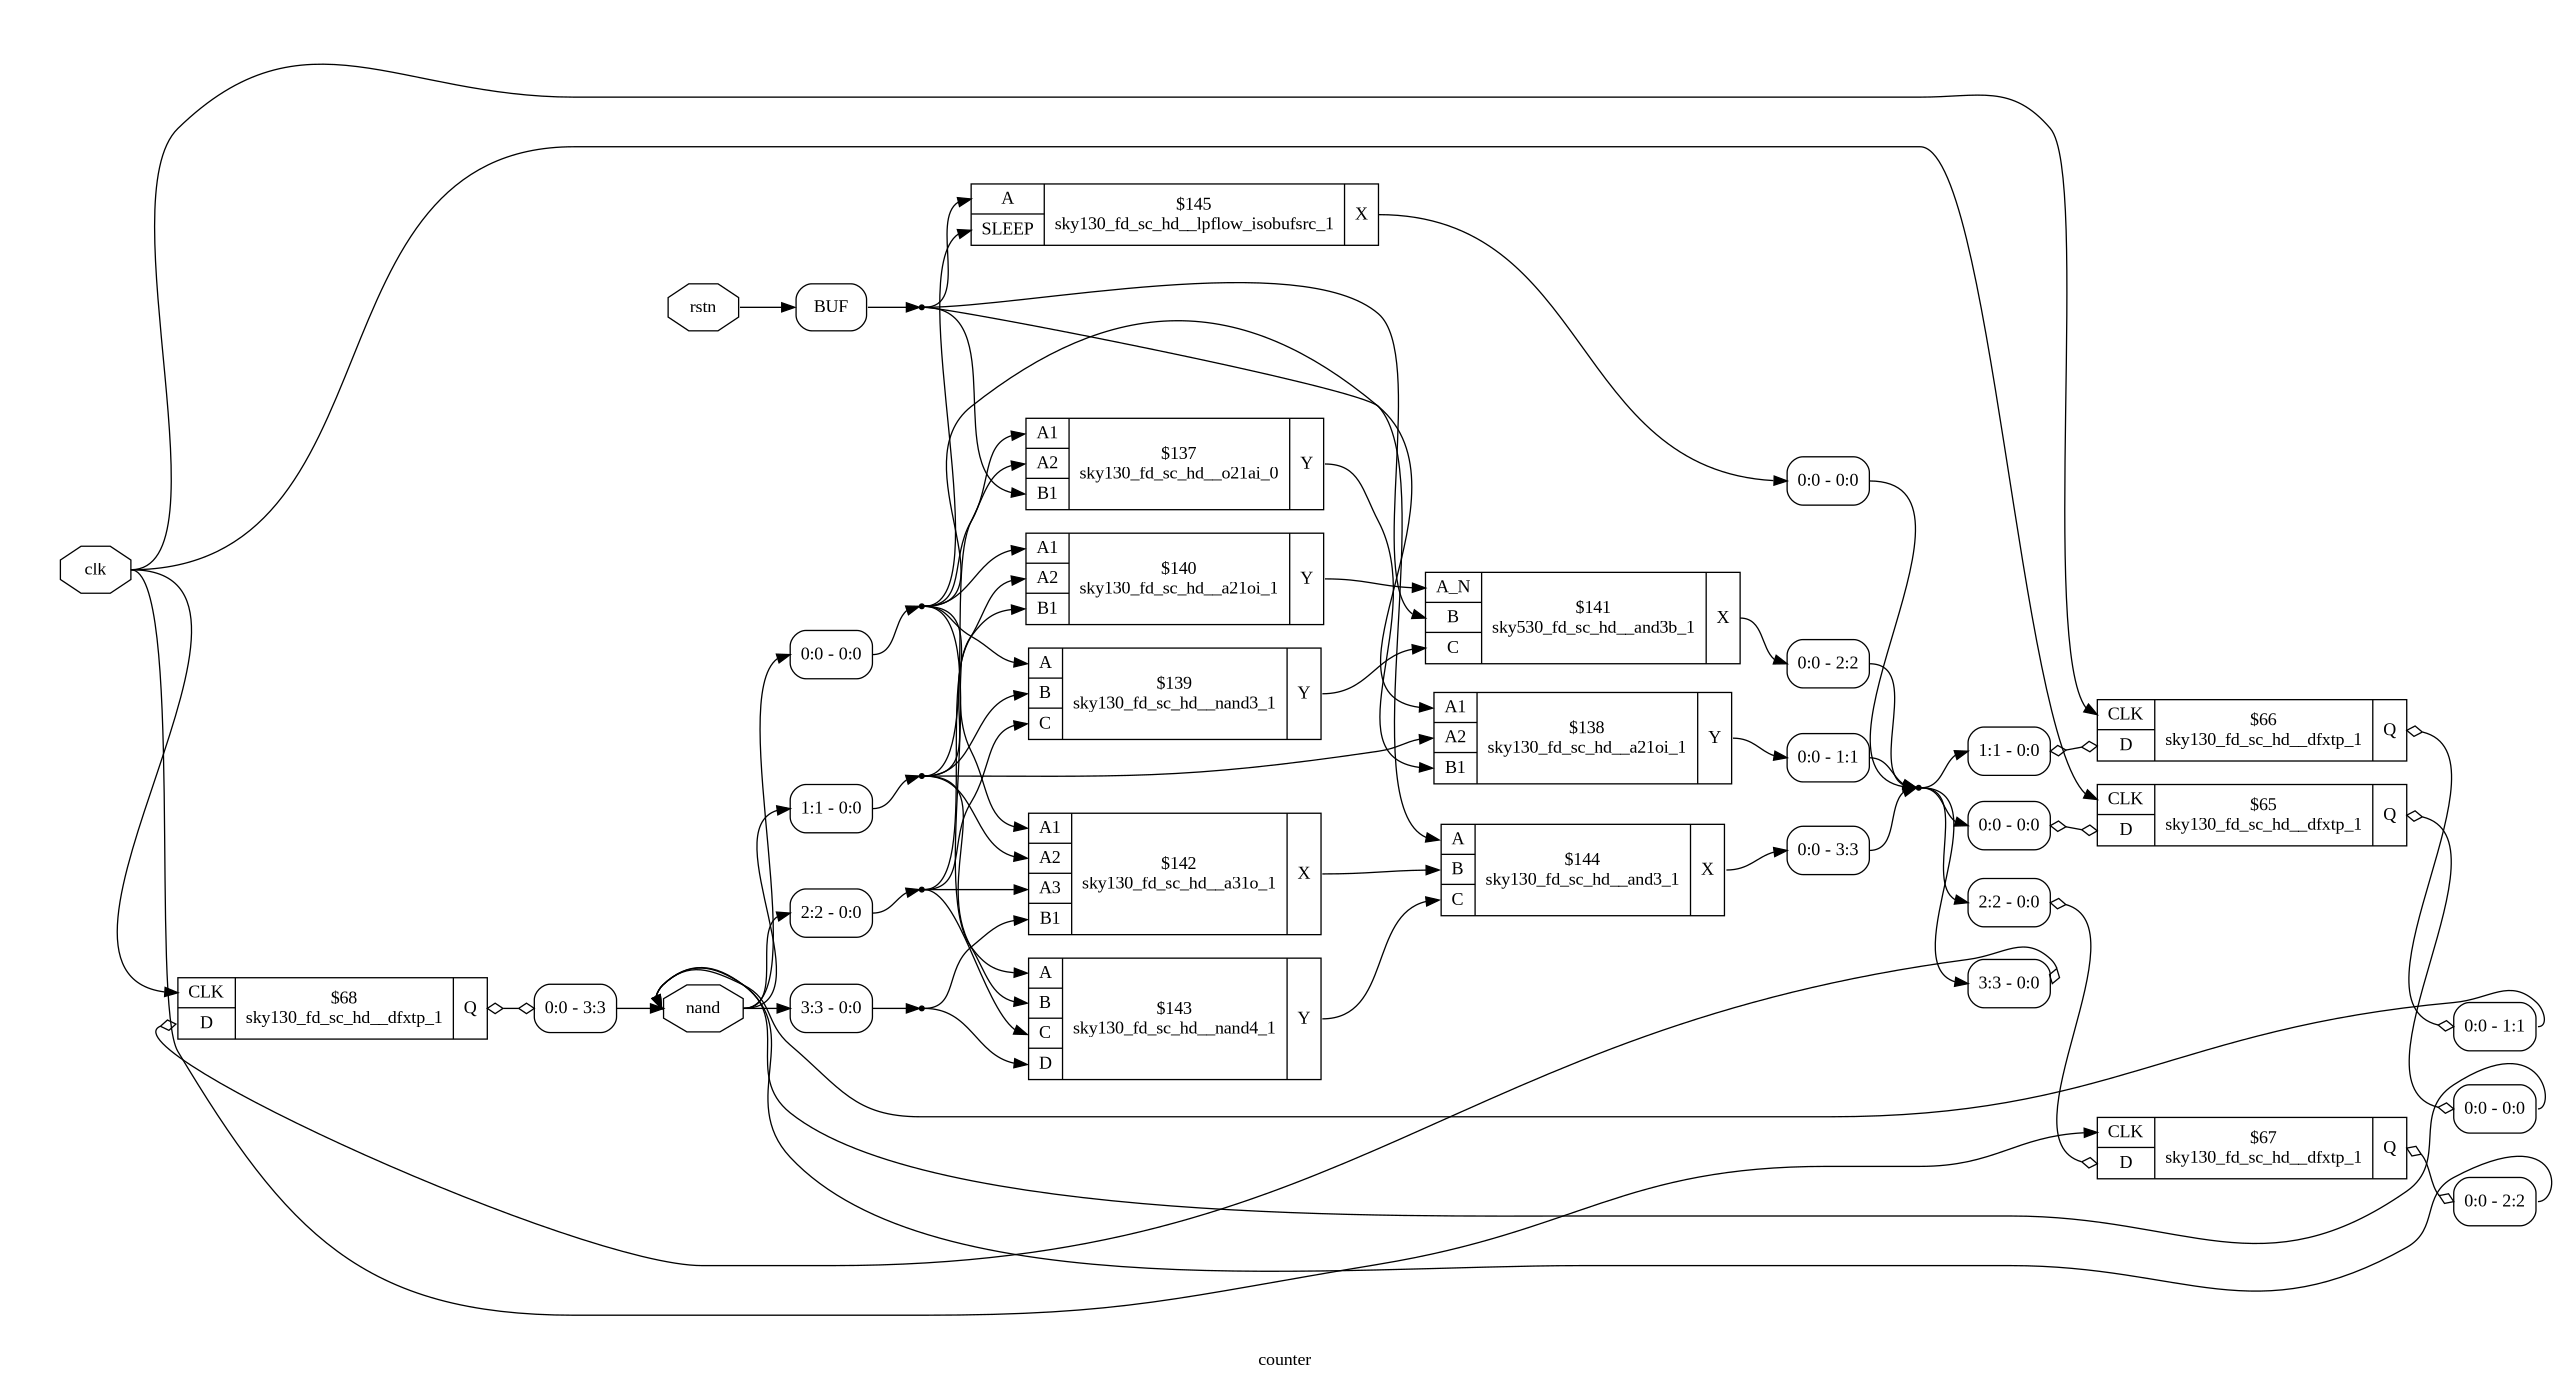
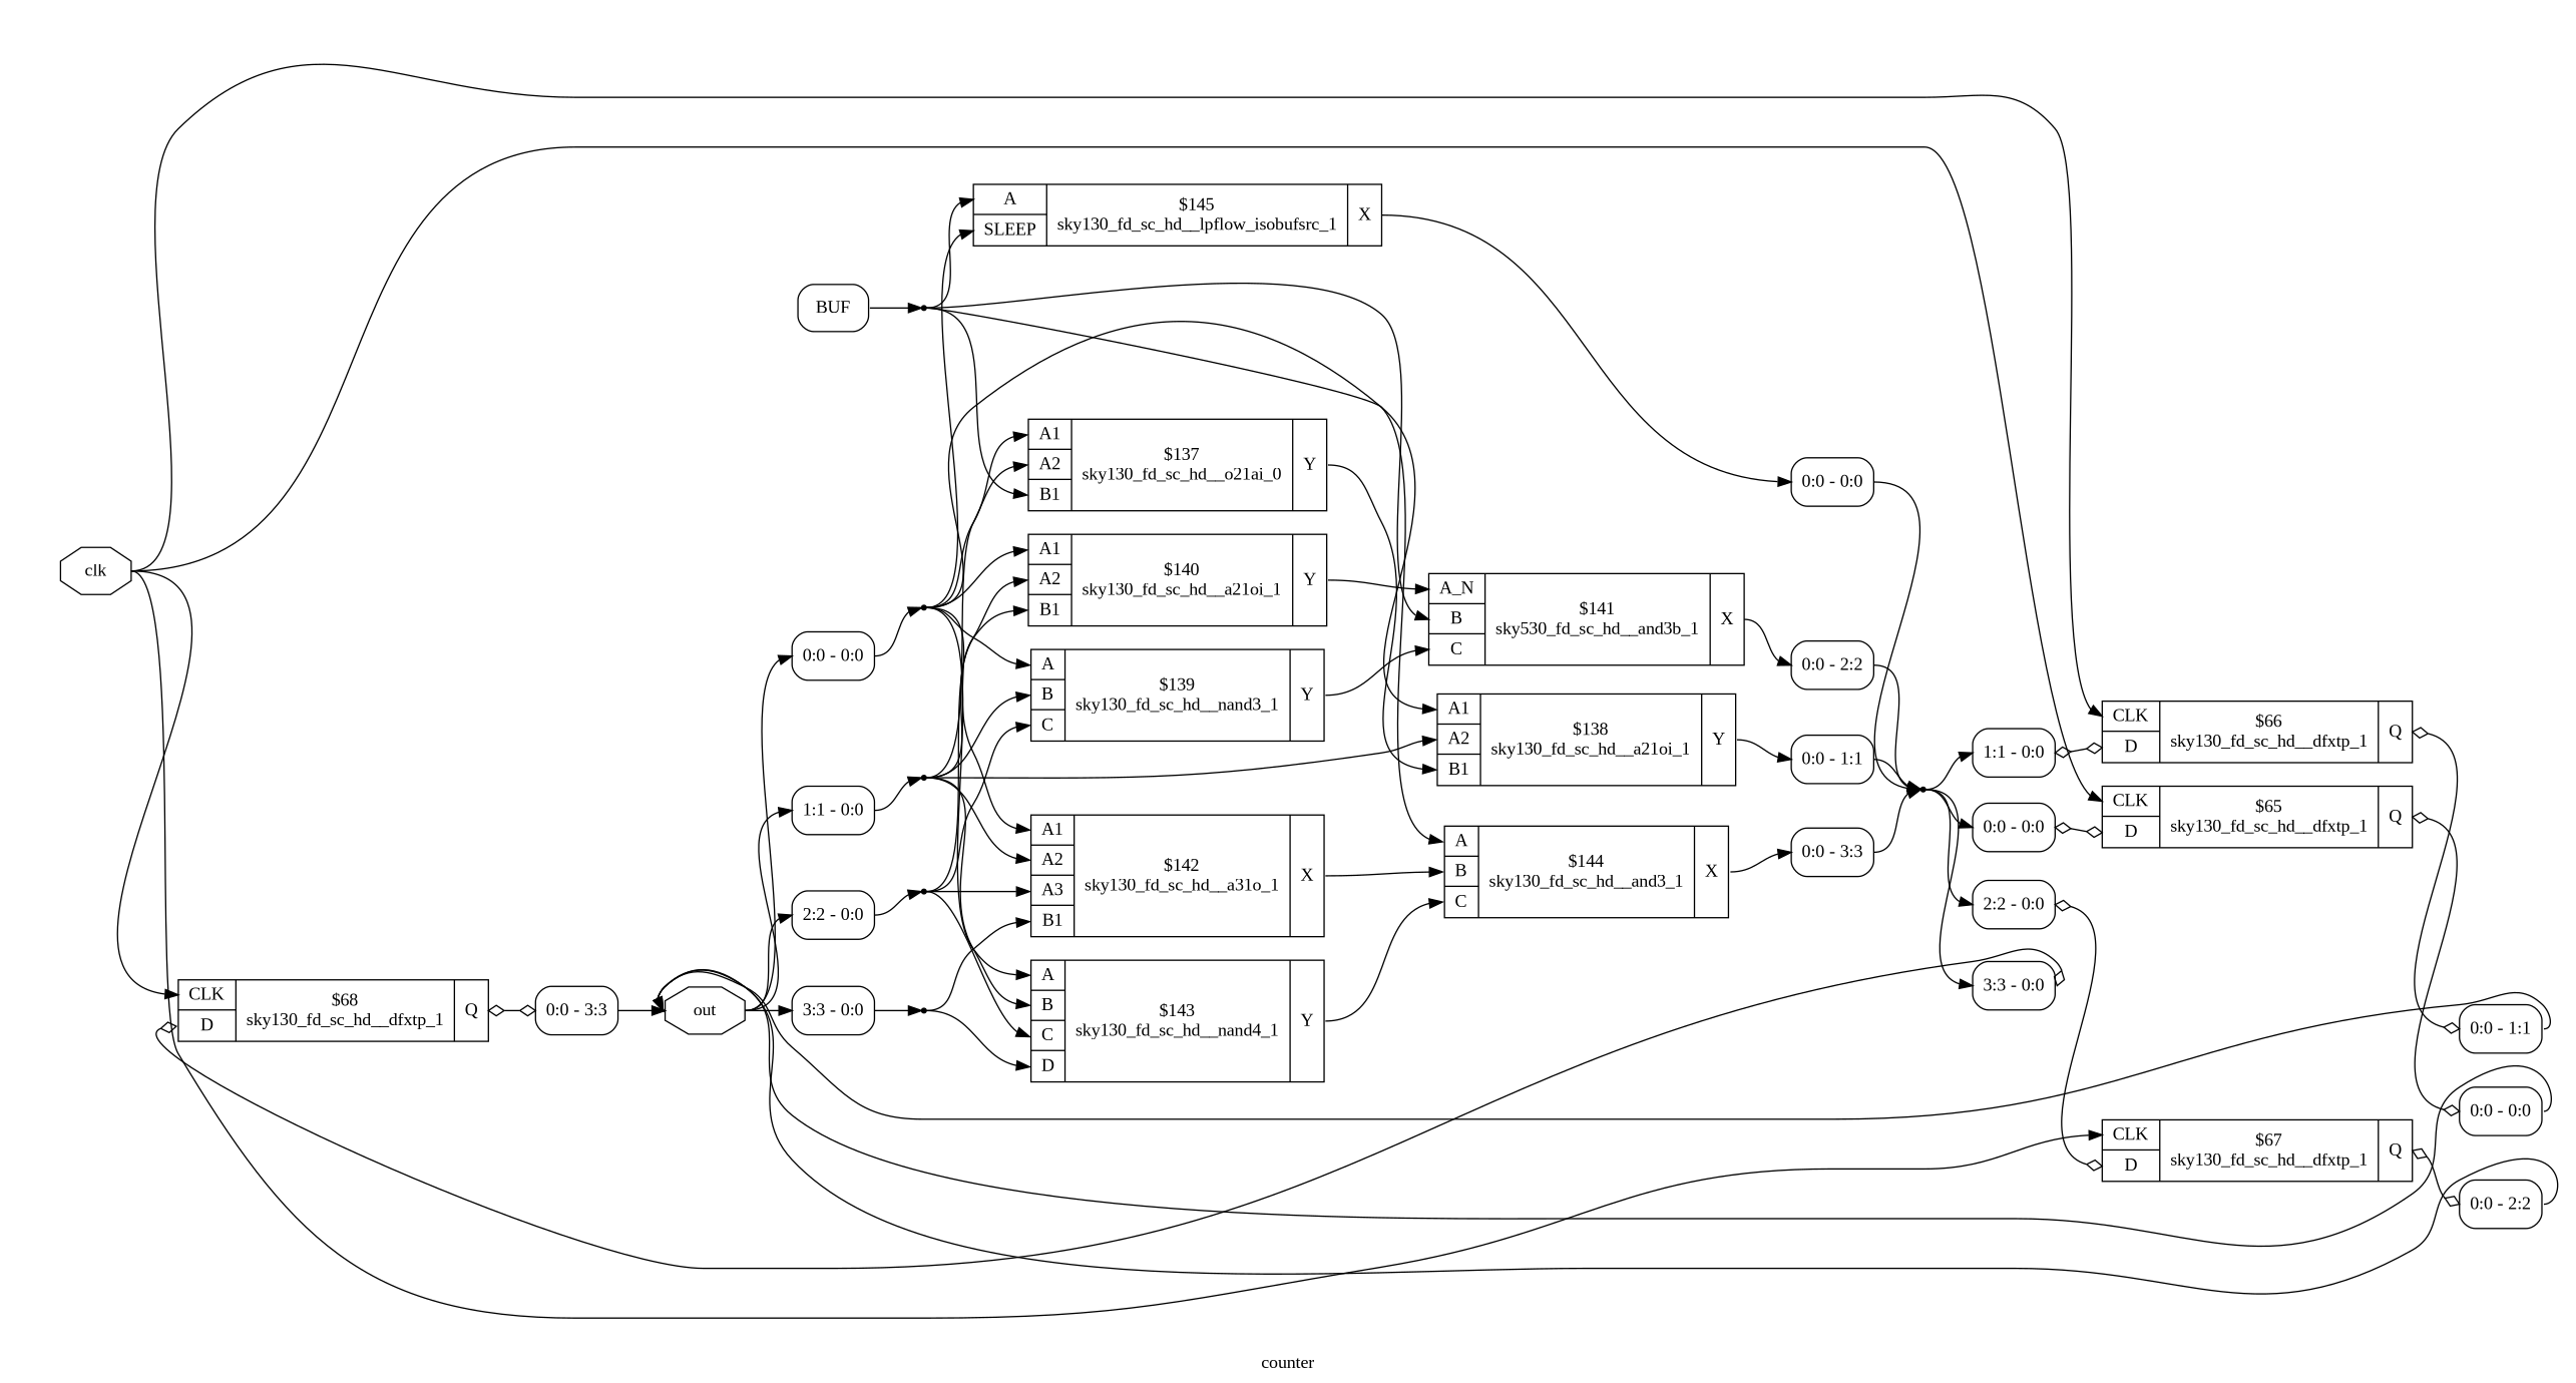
  digraph {
    fontname="Liberation Serif"
    label=counter
    rankdir=LR
    remincross=true
    node [fontname="Liberation Serif" shape=record]
    edge [color=black fontname="Liberation Serif" headport=w tailport=e]
    n24 [color=black fontcolor=black label=clk shape=octagon]
    c50 [label="{{<p48> CLK|<p43> D}|$68\nsky130_fd_sc_hd__dfxtp_1|{<p49> Q}}"]
    c51 [label="{{<p48> CLK|<p43> D}|$65\nsky130_fd_sc_hd__dfxtp_1|{<p49> Q}}"]
    c52 [label="{{<p48> CLK|<p43> D}|$66\nsky130_fd_sc_hd__dfxtp_1|{<p49> Q}}"]
    c53 [label="{{<p48> CLK|<p43> D}|$67\nsky130_fd_sc_hd__dfxtp_1|{<p49> Q}}"]
    x0 [label="<s0> 0:0 - 3:3 " style=rounded]
    x2 [label="<s0> 0:0 - 0:0 " style=rounded]
    x4 [label="<s0> 0:0 - 1:1 " style=rounded]
    x6 [label="<s0> 0:0 - 2:2 " style=rounded]
-   n25 [color=black fontcolor=black label=nand shape=octagon]
+   n25 [color=black fontcolor=black label=out shape=octagon]
    x9 [label="<s0> 0:0 - 0:0 " style=rounded]
    x10 [label="<s0> 1:1 - 0:0 " style=rounded]
    x12 [label="<s0> 2:2 - 0:0 " style=rounded]
    x14 [label="<s0> 3:3 - 0:0 " style=rounded]
    n3 [shape=point]
    n4 [shape=point]
    n5 [shape=point]
    n6 [shape=point]
-   n26 [color=black fontcolor=black label=rstn shape=octagon]
    x8 [label=BUF shape=box style=rounded]
    n2 [shape=point]
    c31 [label="{{<p27> A1|<p28> A2|<p29> B1}|$137\nsky130_fd_sc_hd__o21ai_0|{<p30> Y}}"]
    c32 [label="{{<p27> A1|<p28> A2|<p29> B1}|$138\nsky130_fd_sc_hd__a21oi_1|{<p30> Y}}"]
    x11 [label="<s0> 0:0 - 1:1 " style=rounded]
    n16 [shape=point]
    c36 [label="{{<p33> A|<p34> B|<p35> C}|$139\nsky130_fd_sc_hd__nand3_1|{<p30> Y}}"]
    c40 [label="{{<p38> A_N|<p34> B|<p35> C}|$141\nsky530_fd_sc_hd__and3b_1|{<p39> X}}"]
    x13 [label="<s0> 0:0 - 2:2 " style=rounded]
    c37 [label="{{<p27> A1|<p28> A2|<p29> B1}|$140\nsky130_fd_sc_hd__a21oi_1|{<p30> Y}}"]
    c42 [label="{{<p27> A1|<p28> A2|<p41> A3|<p29> B1}|$142\nsky130_fd_sc_hd__a31o_1|{<p39> X}}"]
    c45 [label="{{<p33> A|<p34> B|<p35> C}|$144\nsky130_fd_sc_hd__and3_1|{<p39> X}}"]
    x15 [label="<s0> 0:0 - 3:3 " style=rounded]
    c44 [label="{{<p33> A|<p34> B|<p35> C|<p43> D}|$143\nsky130_fd_sc_hd__nand4_1|{<p30> Y}}"]
    c47 [label="{{<p33> A|<p46> SLEEP}|$145\nsky130_fd_sc_hd__lpflow_isobufsrc_1|{<p39> X}}"]
    x16 [label="<s0> 0:0 - 0:0 " style=rounded]
    x1 [label="<s0> 3:3 - 0:0 " style=rounded]
    x3 [label="<s0> 0:0 - 0:0 " style=rounded]
    x5 [label="<s0> 1:1 - 0:0 " style=rounded]
    x7 [label="<s0> 2:2 - 0:0 " style=rounded]
    n24 -> c50 [headport="p48:w"]
    n24 -> c51 [headport="p48:w"]
    n24 -> c52 [headport="p48:w"]
    n24 -> c53 [headport="p48:w"]
    c50 -> x0 [arrowhead=odiamond arrowtail=odiamond dir=both tailport="p49:e"]
    c51 -> x2 [arrowhead=odiamond arrowtail=odiamond dir=both tailport="p49:e"]
    c52 -> x4 [arrowhead=odiamond arrowtail=odiamond dir=both tailport="p49:e"]
    c53 -> x6 [arrowhead=odiamond arrowtail=odiamond dir=both tailport="p49:e"]
    x0 -> n25 [tailport="s0:e"]
    x2 -> n25 [tailport="s0:e"]
    x4 -> n25 [tailport="s0:e"]
    x6 -> n25 [tailport="s0:e"]
    n25 -> x9 [headport="s0:w"]
    n25 -> x10 [headport="s0:w"]
    n25 -> x12 [headport="s0:w"]
    n25 -> x14 [headport="s0:w"]
    x9 -> n3
    x10 -> n4
    x12 -> n5
    x14 -> n6
    n3 -> c31 [headport="p27:w"]
    n3 -> c32 [headport="p27:w"]
    n3 -> c36 [headport="p33:w"]
    n3 -> c37 [headport="p27:w"]
    n3 -> c42 [headport="p27:w"]
    n3 -> c44 [headport="p33:w"]
    n3 -> c47 [headport="p46:w"]
    n4 -> c31 [headport="p28:w"]
    n4 -> c32 [headport="p28:w"]
    n4 -> c36 [headport="p34:w"]
    n4 -> c37 [headport="p28:w"]
    n4 -> c42 [headport="p28:w"]
    n4 -> c44 [headport="p34:w"]
    n5 -> c36 [headport="p35:w"]
    n5 -> c37 [headport="p29:w"]
    n5 -> c42 [headport="p41:w"]
    n5 -> c44 [headport="p35:w"]
    n6 -> c42 [headport="p29:w"]
    n6 -> c44 [headport="p43:w"]
-   n26 -> x8 [headport="w:w"]
    x8 -> n2 [tailport="e:e"]
    n2 -> c31 [headport="p29:w"]
    n2 -> c40 [headport="p34:w"]
    n2 -> c45 [headport="p33:w"]
    n2 -> c47 [headport="p33:w"]
    c31 -> c32 [headport="p29:w" tailport="p30:e"]
    c32 -> x11 [tailport="p30:e"]
    x11 -> n16 [tailport="s0:e"]
    n16 -> x1 [headport="s0:w"]
    n16 -> x3 [headport="s0:w"]
    n16 -> x5 [headport="s0:w"]
    n16 -> x7 [headport="s0:w"]
    c36 -> c40 [headport="p35:w" tailport="p30:e"]
    c40 -> x13 [tailport="p39:e"]
    x13 -> n16 [tailport="s0:e"]
    c37 -> c40 [headport="p38:w" tailport="p30:e"]
    c42 -> c45 [headport="p34:w" tailport="p39:e"]
    c45 -> x15 [tailport="p39:e"]
    x15 -> n16 [tailport="s0:e"]
    c44 -> c45 [headport="p35:w" tailport="p30:e"]
    c47 -> x16 [tailport="p39:e"]
    x16 -> n16 [tailport="s0:e"]
    x1 -> c50 [arrowhead=odiamond arrowtail=odiamond dir=both headport="p43:w"]
    x3 -> c51 [arrowhead=odiamond arrowtail=odiamond dir=both headport="p43:w"]
    x5 -> c52 [arrowhead=odiamond arrowtail=odiamond dir=both headport="p43:w"]
    x7 -> c53 [arrowhead=odiamond arrowtail=odiamond dir=both headport="p43:w"]
  }
